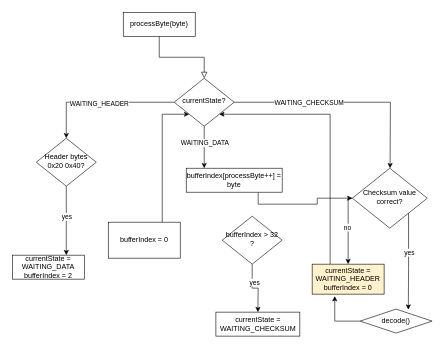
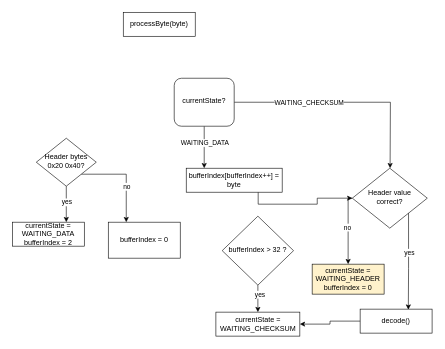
  <mxCell id="0" />
  <mxCell id="1" parent="0" />
- <mxCell id="2" value="" style="rounded=0;html=1;jettySize=auto;orthogonalLoop=1;fontSize=11;endArrow=block;endFill=0;endSize=8;strokeWidth=1;shadow=0;labelBackgroundColor=none;edgeStyle=orthogonalEdgeStyle;" parent="1" source="3" target="10" edge="1"><mxGeometry relative="1" as="geometry" /></mxCell>
  <mxCell id="3" value="processByte(byte)" style="rounded=0;whiteSpace=wrap;html=1;fontSize=12;glass=0;strokeWidth=1;shadow=0;" parent="1" vertex="1"><mxGeometry x="205" y="20" width="120" height="40" as="geometry" /></mxCell>
- <mxCell id="4" style="edgeStyle=orthogonalEdgeStyle;rounded=0;orthogonalLoop=1;jettySize=auto;html=1;entryX=0.5;entryY=0;entryDx=0;entryDy=0;" edge="1" parent="1" source="10" target="17"><mxGeometry relative="1" as="geometry" /></mxCell>
- <mxCell id="5" value="WAITING_HEADER" style="edgeLabel;html=1;align=center;verticalAlign=middle;resizable=0;points=[];" vertex="1" connectable="0" parent="4"><mxGeometry x="0.051" y="2" relative="1" as="geometry"><mxPoint as="offset" /></mxGeometry></mxCell>
  <mxCell id="6" style="edgeStyle=orthogonalEdgeStyle;rounded=0;orthogonalLoop=1;jettySize=auto;html=1;" edge="1" parent="1" source="10"><mxGeometry relative="1" as="geometry"><mxPoint x="340" y="280" as="targetPoint" /></mxGeometry></mxCell>
  <mxCell id="7" value="WAITING_DATA" style="edgeLabel;html=1;align=center;verticalAlign=middle;resizable=0;points=[];" vertex="1" connectable="0" parent="6"><mxGeometry x="-0.247" relative="1" as="geometry"><mxPoint as="offset" /></mxGeometry></mxCell>
  <mxCell id="8" style="edgeStyle=orthogonalEdgeStyle;rounded=0;orthogonalLoop=1;jettySize=auto;html=1;entryX=0.5;entryY=0;entryDx=0;entryDy=0;" edge="1" parent="1" source="10"><mxGeometry relative="1" as="geometry"><mxPoint x="650" y="280" as="targetPoint" /></mxGeometry></mxCell>
  <mxCell id="9" value="WAITING_CHECKSUM" style="edgeLabel;html=1;align=center;verticalAlign=middle;resizable=0;points=[];" vertex="1" connectable="0" parent="8"><mxGeometry x="-0.33" relative="1" as="geometry"><mxPoint as="offset" /></mxGeometry></mxCell>
- <mxCell id="10" value="currentState?" style="rhombus;whiteSpace=wrap;html=1;shadow=0;fontFamily=Helvetica;fontSize=12;align=center;strokeWidth=1;spacing=6;spacingTop=-4;" parent="1" vertex="1"><mxGeometry x="290" y="130" width="100" height="80" as="geometry" /></mxCell>
- <mxCell id="11" style="edgeStyle=orthogonalEdgeStyle;rounded=0;orthogonalLoop=1;jettySize=auto;html=1;exitX=0.75;exitY=0;exitDx=0;exitDy=0;entryX=0;entryY=1;entryDx=0;entryDy=0;" edge="1" parent="1" source="12" target="10"><mxGeometry relative="1" as="geometry"><Array as="points"><mxPoint x="270" y="190" /></Array></mxGeometry></mxCell>
+ <mxCell id="10" value="currentState?" style="whiteSpace=wrap;html=1;shadow=0;fontFamily=Helvetica;fontSize=12;align=center;strokeWidth=1;spacing=6;spacingTop=-4;rounded=1;" parent="1" vertex="1"><mxGeometry x="290" y="130" width="100" height="80" as="geometry" /></mxCell>
  <mxCell id="12" value="bufferIndex = 0" style="rounded=0;whiteSpace=wrap;html=1;fontSize=12;glass=0;strokeWidth=1;shadow=0;" vertex="1" parent="1"><mxGeometry x="180" y="370" width="120" height="60" as="geometry" /></mxCell>
+ <mxCell id="13" style="edgeStyle=orthogonalEdgeStyle;rounded=0;orthogonalLoop=1;jettySize=auto;html=1;exitX=1;exitY=1;exitDx=0;exitDy=0;entryX=0.25;entryY=0;entryDx=0;entryDy=0;" edge="1" parent="1" source="17" target="12"><mxGeometry relative="1" as="geometry" /></mxCell>
+ <mxCell id="14" value="no" style="edgeLabel;html=1;align=center;verticalAlign=middle;resizable=0;points=[];" vertex="1" connectable="0" parent="13"><mxGeometry x="0.265" y="-3" relative="1" as="geometry"><mxPoint x="3" y="-3" as="offset" /></mxGeometry></mxCell>
  <mxCell id="15" style="edgeStyle=orthogonalEdgeStyle;rounded=0;orthogonalLoop=1;jettySize=auto;html=1;entryX=0.75;entryY=0;entryDx=0;entryDy=0;" edge="1" parent="1" source="17" target="18"><mxGeometry relative="1" as="geometry" /></mxCell>
  <mxCell id="16" value="yes" style="edgeLabel;html=1;align=center;verticalAlign=middle;resizable=0;points=[];" vertex="1" connectable="0" parent="15"><mxGeometry x="-0.138" relative="1" as="geometry"><mxPoint as="offset" /></mxGeometry></mxCell>
  <mxCell id="17" value="Header bytes 0x20 0x40?" style="rhombus;whiteSpace=wrap;html=1;shadow=0;fontFamily=Helvetica;fontSize=12;align=center;strokeWidth=1;spacing=6;spacingTop=-4;" vertex="1" parent="1"><mxGeometry x="60" y="230" width="100" height="80" as="geometry" /></mxCell>
- <mxCell id="18" value="currentState = WAITING_DATA&lt;div&gt;bufferIndex = 2&lt;/div&gt;" style="rounded=0;whiteSpace=wrap;html=1;fontSize=12;glass=0;strokeWidth=1;shadow=0;" vertex="1" parent="1"><mxGeometry x="20" y="425" width="120" height="40" as="geometry" /></mxCell>
+ <mxCell id="18" value="currentState = WAITING_DATA&lt;div&gt;bufferIndex = 2&lt;/div&gt;" style="rounded=0;whiteSpace=wrap;html=1;fontSize=12;glass=0;strokeWidth=1;shadow=0;" vertex="1" parent="1"><mxGeometry x="20" y="370" width="120" height="40" as="geometry" /></mxCell>
  <mxCell id="19" style="edgeStyle=orthogonalEdgeStyle;rounded=0;orthogonalLoop=1;jettySize=auto;html=1;exitX=0.75;exitY=1;exitDx=0;exitDy=0;" edge="1" parent="1" source="20" target="27"><mxGeometry relative="1" as="geometry" /></mxCell>
- <mxCell id="20" value="bufferIndex[processByte++] = byte" style="rounded=0;whiteSpace=wrap;html=1;fontSize=12;glass=0;strokeWidth=1;shadow=0;" vertex="1" parent="1"><mxGeometry x="310" y="280" width="160" height="40" as="geometry" /></mxCell>
+ <mxCell id="20" value="bufferIndex[bufferIndex++] = byte" style="rounded=0;whiteSpace=wrap;html=1;fontSize=12;glass=0;strokeWidth=1;shadow=0;" vertex="1" parent="1"><mxGeometry x="310" y="280" width="160" height="40" as="geometry" /></mxCell>
  <mxCell id="21" style="edgeStyle=orthogonalEdgeStyle;rounded=0;orthogonalLoop=1;jettySize=auto;html=1;" edge="1" parent="1" source="23"><mxGeometry relative="1" as="geometry"><mxPoint x="429.5" y="520" as="targetPoint" /></mxGeometry></mxCell>
  <mxCell id="22" value="yes" style="edgeLabel;html=1;align=center;verticalAlign=middle;resizable=0;points=[];" vertex="1" connectable="0" parent="21"><mxGeometry x="-0.327" y="3" relative="1" as="geometry"><mxPoint as="offset" /></mxGeometry></mxCell>
- <mxCell id="23" value="bufferIndex &amp;gt; 32 ?" style="rhombus;whiteSpace=wrap;html=1;shadow=0;fontFamily=Helvetica;fontSize=12;align=center;strokeWidth=1;spacing=6;spacingTop=-4;" vertex="1" parent="1"><mxGeometry x="370" y="360" width="100" height="80" as="geometry" /></mxCell>
+ <mxCell id="23" value="bufferIndex &amp;gt; 32 ?" style="rhombus;whiteSpace=wrap;html=1;shadow=0;fontFamily=Helvetica;fontSize=12;align=center;strokeWidth=1;spacing=6;spacingTop=-4;" vertex="1" parent="1"><mxGeometry x="370" y="360" width="119" height="115" as="geometry" /></mxCell>
  <mxCell id="24" value="currentState = WAITING_CHECKSUM" style="rounded=0;whiteSpace=wrap;html=1;fontSize=12;glass=0;strokeWidth=1;shadow=0;" vertex="1" parent="1"><mxGeometry x="359.5" y="520" width="140" height="40" as="geometry" /></mxCell>
  <mxCell id="25" style="edgeStyle=orthogonalEdgeStyle;rounded=0;orthogonalLoop=1;jettySize=auto;html=1;entryX=0.5;entryY=0;entryDx=0;entryDy=0;exitX=0;exitY=0.5;exitDx=0;exitDy=0;" edge="1" parent="1" source="27" target="29"><mxGeometry relative="1" as="geometry"><mxPoint x="560" y="420" as="targetPoint" /><Array as="points"><mxPoint x="580" y="330" /></Array></mxGeometry></mxCell>
  <mxCell id="26" value="no" style="edgeLabel;html=1;align=center;verticalAlign=middle;resizable=0;points=[];" vertex="1" connectable="0" parent="25"><mxGeometry x="-0.054" y="-2" relative="1" as="geometry"><mxPoint as="offset" /></mxGeometry></mxCell>
- <mxCell id="27" value="Checksum value correct?" style="rhombus;whiteSpace=wrap;html=1;shadow=0;fontFamily=Helvetica;fontSize=12;align=center;strokeWidth=1;spacing=6;spacingTop=-4;" vertex="1" parent="1"><mxGeometry x="587" y="280" width="125" height="100" as="geometry" /></mxCell>
- <mxCell id="28" style="edgeStyle=orthogonalEdgeStyle;rounded=0;orthogonalLoop=1;jettySize=auto;html=1;exitX=0.25;exitY=0;exitDx=0;exitDy=0;entryX=1;entryY=1;entryDx=0;entryDy=0;" edge="1" parent="1" source="29" target="10"><mxGeometry relative="1" as="geometry"><Array as="points"><mxPoint x="550" y="190" /></Array></mxGeometry></mxCell>
+ <mxCell id="27" value="Header value correct?" style="rhombus;whiteSpace=wrap;html=1;shadow=0;fontFamily=Helvetica;fontSize=12;align=center;strokeWidth=1;spacing=6;spacingTop=-4;" vertex="1" parent="1"><mxGeometry x="587" y="280" width="125" height="100" as="geometry" /></mxCell>
  <mxCell id="29" value="currentState = WAITING_HEADER&lt;div&gt;bufferIndex = 0&lt;/div&gt;" style="rounded=0;whiteSpace=wrap;html=1;fontSize=12;glass=0;strokeWidth=1;shadow=0;fillColor=#fff2cc;" vertex="1" parent="1"><mxGeometry x="520" y="440" width="120" height="50" as="geometry" /></mxCell>
- <mxCell id="30" value="decode()" style="rhombus;whiteSpace=wrap;html=1;fontSize=12;glass=0;strokeWidth=1;shadow=0;" vertex="1" parent="1"><mxGeometry x="600" y="515" width="120" height="40" as="geometry" /></mxCell>
+ <mxCell id="30" value="decode()" style="rounded=0;whiteSpace=wrap;html=1;fontSize=12;glass=0;strokeWidth=1;shadow=0;" vertex="1" parent="1"><mxGeometry x="600" y="515" width="120" height="40" as="geometry" /></mxCell>
  <mxCell id="31" style="edgeStyle=orthogonalEdgeStyle;rounded=0;orthogonalLoop=1;jettySize=auto;html=1;exitX=1;exitY=1;exitDx=0;exitDy=0;entryX=0.67;entryY=0.021;entryDx=0;entryDy=0;entryPerimeter=0;" edge="1" parent="1" source="27" target="30"><mxGeometry relative="1" as="geometry" /></mxCell>
  <mxCell id="32" value="yes" style="edgeLabel;html=1;align=center;verticalAlign=middle;resizable=0;points=[];" vertex="1" connectable="0" parent="31"><mxGeometry x="-0.186" y="1" relative="1" as="geometry"><mxPoint as="offset" /></mxGeometry></mxCell>
- <mxCell id="33" style="edgeStyle=orthogonalEdgeStyle;rounded=0;orthogonalLoop=1;jettySize=auto;html=1;entryX=0.314;entryY=1.068;entryDx=0;entryDy=0;entryPerimeter=0;exitX=0;exitY=0.5;exitDx=0;exitDy=0;" edge="1" parent="1" source="30" target="29"><mxGeometry relative="1" as="geometry" /></mxCell>
+ <mxCell id="33" style="edgeStyle=orthogonalEdgeStyle;rounded=0;orthogonalLoop=1;jettySize=auto;html=1;exitX=0;exitY=0.5;exitDx=0;exitDy=0;" edge="1" parent="1" source="30" target="24"><mxGeometry relative="1" as="geometry" /></mxCell>
